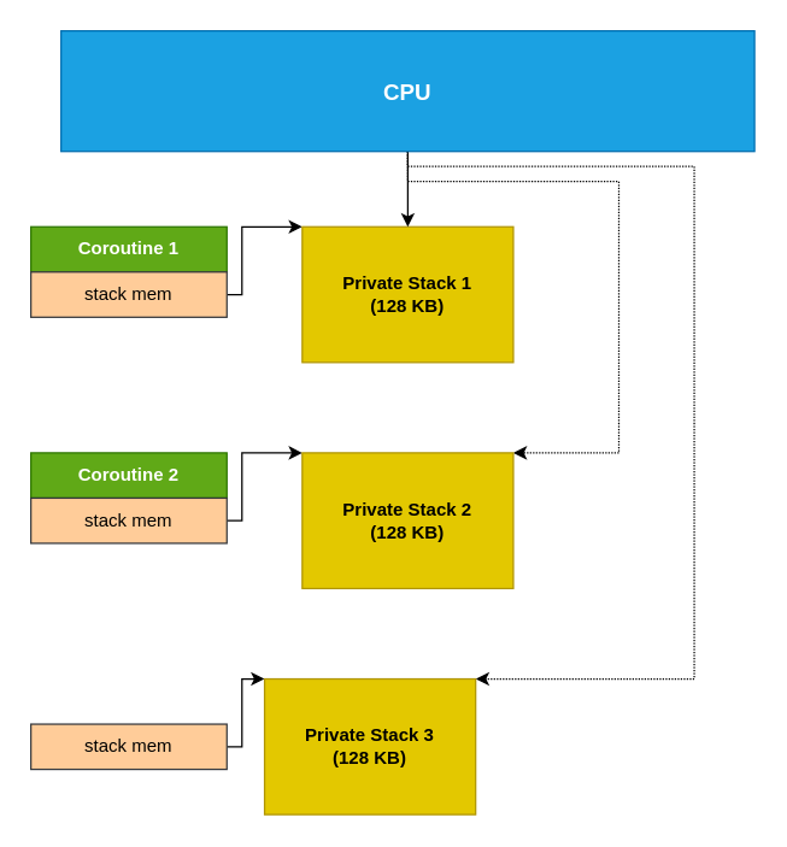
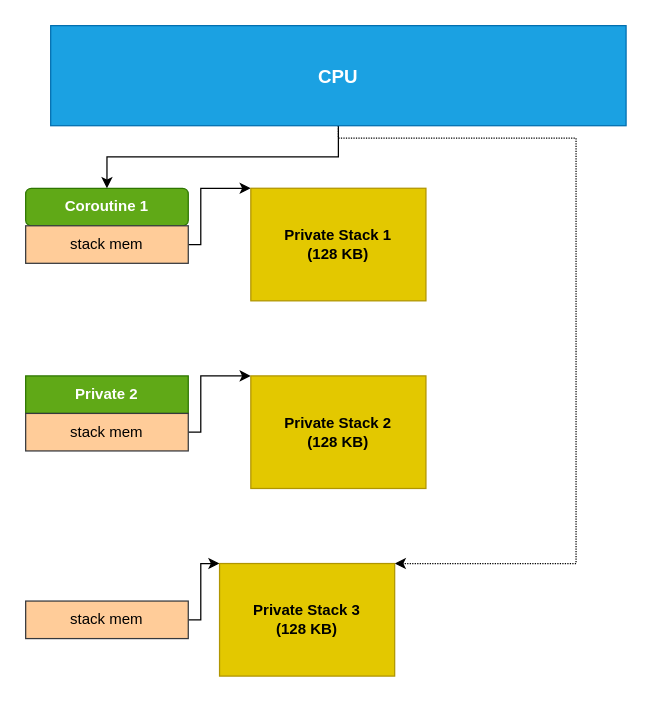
  <mxCell id="0" />
  <mxCell id="1" parent="0" />
- <mxCell id="2" value="Coroutine 1" style="rounded=0;whiteSpace=wrap;html=1;fontStyle=1;fillColor=#60a917;fontColor=#ffffff;strokeColor=#2D7600;" vertex="1" parent="1"><mxGeometry x="20" y="150" width="130" height="30" as="geometry" /></mxCell>
+ <mxCell id="2" value="Coroutine 1" style="whiteSpace=wrap;html=1;fontStyle=1;fillColor=#60a917;fontColor=#ffffff;strokeColor=#2D7600;rounded=1;" vertex="1" parent="1"><mxGeometry x="20" y="150" width="130" height="30" as="geometry" /></mxCell>
  <mxCell id="3" style="edgeStyle=orthogonalEdgeStyle;rounded=0;orthogonalLoop=1;jettySize=auto;html=1;exitX=1;exitY=0.5;exitDx=0;exitDy=0;entryX=0;entryY=0;entryDx=0;entryDy=0;" edge="1" parent="1" source="4" target="5"><mxGeometry relative="1" as="geometry"><Array as="points"><mxPoint x="160" y="195" /><mxPoint x="160" y="150" /></Array></mxGeometry></mxCell>
  <mxCell id="4" value="stack mem" style="rounded=0;whiteSpace=wrap;html=1;fillColor=#ffcc99;strokeColor=#36393d;" vertex="1" parent="1"><mxGeometry x="20" y="180" width="130" height="30" as="geometry" /></mxCell>
  <mxCell id="5" value="Private Stack 1&lt;br&gt;(128 KB)" style="rounded=0;whiteSpace=wrap;html=1;fontStyle=1;fillColor=#e3c800;strokeColor=#B09500;fontColor=#000000;" vertex="1" parent="1"><mxGeometry x="200" y="150" width="140" height="90" as="geometry" /></mxCell>
- <mxCell id="6" style="edgeStyle=orthogonalEdgeStyle;rounded=0;orthogonalLoop=1;jettySize=auto;html=1;exitX=0.5;exitY=1;exitDx=0;exitDy=0;entryX=0.5;entryY=0;entryDx=0;entryDy=0;" edge="1" parent="1" source="9" target="5"><mxGeometry relative="1" as="geometry" /></mxCell>
- <mxCell id="7" style="edgeStyle=orthogonalEdgeStyle;rounded=0;orthogonalLoop=1;jettySize=auto;html=1;exitX=0.5;exitY=1;exitDx=0;exitDy=0;entryX=1;entryY=0;entryDx=0;entryDy=0;dashed=1;dashPattern=1 1;" edge="1" parent="1" source="9" target="13"><mxGeometry relative="1" as="geometry"><Array as="points"><mxPoint x="270" y="120" /><mxPoint x="410" y="120" /><mxPoint x="410" y="300" /></Array></mxGeometry></mxCell>
+ <mxCell id="6" style="edgeStyle=orthogonalEdgeStyle;rounded=0;orthogonalLoop=1;jettySize=auto;html=1;exitX=0.5;exitY=1;exitDx=0;exitDy=0;" edge="1" parent="1" source="9" target="2"><mxGeometry relative="1" as="geometry" /></mxCell>
  <mxCell id="8" style="edgeStyle=orthogonalEdgeStyle;rounded=0;orthogonalLoop=1;jettySize=auto;html=1;exitX=0.5;exitY=1;exitDx=0;exitDy=0;entryX=1;entryY=0;entryDx=0;entryDy=0;dashed=1;dashPattern=1 1;" edge="1" parent="1" source="9" target="16"><mxGeometry relative="1" as="geometry"><Array as="points"><mxPoint x="270" y="110" /><mxPoint x="460" y="110" /><mxPoint x="460" y="450" /></Array></mxGeometry></mxCell>
  <mxCell id="9" value="CPU" style="rounded=0;whiteSpace=wrap;html=1;fontStyle=1;fillColor=#1ba1e2;fontColor=#ffffff;strokeColor=#006EAF;fontSize=15;" vertex="1" parent="1"><mxGeometry x="40" y="20" width="460" height="80" as="geometry" /></mxCell>
- <mxCell id="10" value="Coroutine 2" style="rounded=0;whiteSpace=wrap;html=1;fontStyle=1;fillColor=#60a917;fontColor=#ffffff;strokeColor=#2D7600;" vertex="1" parent="1"><mxGeometry x="20" y="300" width="130" height="30" as="geometry" /></mxCell>
+ <mxCell id="10" value="Private 2" style="rounded=0;whiteSpace=wrap;html=1;fontStyle=1;fillColor=#60a917;fontColor=#ffffff;strokeColor=#2D7600;" vertex="1" parent="1"><mxGeometry x="20" y="300" width="130" height="30" as="geometry" /></mxCell>
  <mxCell id="11" style="edgeStyle=orthogonalEdgeStyle;rounded=0;orthogonalLoop=1;jettySize=auto;html=1;exitX=1;exitY=0.5;exitDx=0;exitDy=0;entryX=0;entryY=0;entryDx=0;entryDy=0;" edge="1" parent="1" source="12" target="13"><mxGeometry relative="1" as="geometry"><Array as="points"><mxPoint x="160" y="345" /><mxPoint x="160" y="300" /></Array></mxGeometry></mxCell>
  <mxCell id="12" value="stack mem" style="rounded=0;whiteSpace=wrap;html=1;fillColor=#ffcc99;strokeColor=#36393d;" vertex="1" parent="1"><mxGeometry x="20" y="330" width="130" height="30" as="geometry" /></mxCell>
  <mxCell id="13" value="Private Stack 2&lt;br&gt;(128 KB)" style="rounded=0;whiteSpace=wrap;html=1;fontStyle=1;fillColor=#e3c800;strokeColor=#B09500;fontColor=#000000;" vertex="1" parent="1"><mxGeometry x="200" y="300" width="140" height="90" as="geometry" /></mxCell>
  <mxCell id="14" style="edgeStyle=orthogonalEdgeStyle;rounded=0;orthogonalLoop=1;jettySize=auto;html=1;exitX=1;exitY=0.5;exitDx=0;exitDy=0;entryX=0;entryY=0;entryDx=0;entryDy=0;" edge="1" parent="1" source="15" target="16"><mxGeometry relative="1" as="geometry"><Array as="points"><mxPoint x="160" y="495" /><mxPoint x="160" y="450" /></Array></mxGeometry></mxCell>
  <mxCell id="15" value="stack mem" style="rounded=0;whiteSpace=wrap;html=1;fillColor=#ffcc99;strokeColor=#36393d;" vertex="1" parent="1"><mxGeometry x="20" y="480" width="130" height="30" as="geometry" /></mxCell>
  <mxCell id="16" value="Private Stack 3&lt;br&gt;(128 KB)" style="rounded=0;whiteSpace=wrap;html=1;fontStyle=1;fillColor=#e3c800;strokeColor=#B09500;fontColor=#000000;" vertex="1" parent="1"><mxGeometry x="175" y="450" width="140" height="90" as="geometry" /></mxCell>
